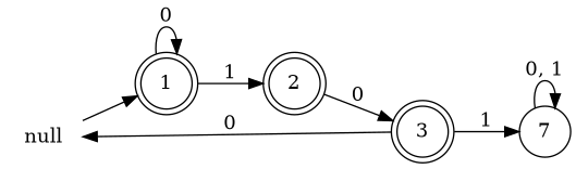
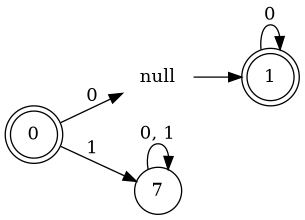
  digraph {
    rankdir=LR
    node [shape=doublecircle]
    null [shape=plaintext]
    1
-   2
-   3
+   3 [label=0]
    n5 [label=7 shape=circle]
    null -> 1
    1 -> 1 [label=0]
-   1 -> 2 [label=1]
-   2 -> 3 [label=0]
    3 -> null [label=0]
    3 -> n5 [label=1]
    n5 -> n5 [label="0, 1"]
  }
